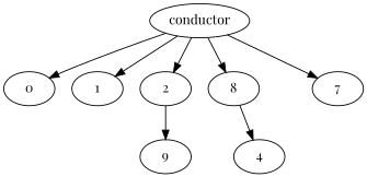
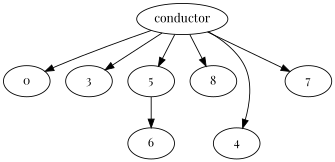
  digraph {
    fontname="Playfair Display"
    node [fontname="Playfair Display"]
    edge [fontname="Playfair Display"]
    conductor
    0
-   1
-   2
+   1 [label=3]
+   2 [label=5]
    n5 [label=8]
    4
    7
-   6 [label=9]
+   6
    conductor -> 0
    conductor -> 1
    conductor -> 2
    conductor -> n5
-   n5 -> 4
+   conductor -> 4
    conductor -> 7
    2 -> 6
  }
